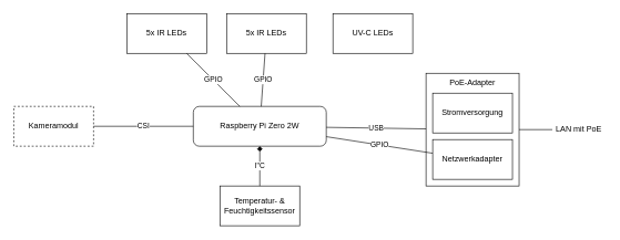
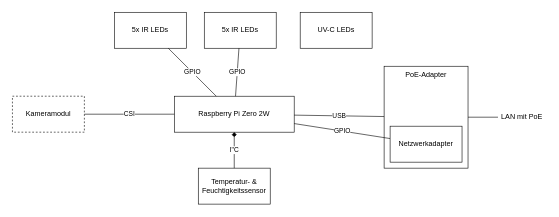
  <mxCell id="0" />
  <mxCell id="1" parent="0" />
- <mxCell id="2" value="Raspberry Pi Zero 2W" style="whiteSpace=wrap;html=1;rounded=1;" vertex="1" parent="1"><mxGeometry x="290" y="160" width="200" height="60" as="geometry" /></mxCell>
+ <mxCell id="2" value="Raspberry Pi Zero 2W" style="rounded=0;whiteSpace=wrap;html=1;" vertex="1" parent="1"><mxGeometry x="290" y="160" width="200" height="60" as="geometry" /></mxCell>
  <mxCell id="3" value="Kameramodul" style="rounded=0;whiteSpace=wrap;html=1;dashed=1;" vertex="1" parent="1"><mxGeometry x="20" y="160" width="120" height="60" as="geometry" /></mxCell>
  <mxCell id="4" value="" style="rounded=0;whiteSpace=wrap;html=1;" vertex="1" parent="1"><mxGeometry x="640" y="110" width="140" height="170" as="geometry" /></mxCell>
  <mxCell id="5" value="5x IR LEDs" style="rounded=0;whiteSpace=wrap;html=1;" vertex="1" parent="1"><mxGeometry x="190" y="20" width="120" height="60" as="geometry" /></mxCell>
  <mxCell id="6" value="5x IR LEDs" style="rounded=0;whiteSpace=wrap;html=1;" vertex="1" parent="1"><mxGeometry x="340" y="20" width="120" height="60" as="geometry" /></mxCell>
  <mxCell id="7" value="UV-C LEDs" style="rounded=0;whiteSpace=wrap;html=1;" vertex="1" parent="1"><mxGeometry x="500" y="20" width="120" height="60" as="geometry" /></mxCell>
  <mxCell id="8" value="CSI" style="endArrow=none;html=1;rounded=0;" edge="1" parent="1" source="3" target="2"><mxGeometry width="50" height="50" relative="1" as="geometry"><mxPoint x="450" y="210" as="sourcePoint" /><mxPoint x="500" y="160" as="targetPoint" /></mxGeometry></mxCell>
  <mxCell id="9" value="USB" style="endArrow=none;html=1;rounded=0;" edge="1" parent="1" source="2" target="4"><mxGeometry width="50" height="50" relative="1" as="geometry"><mxPoint x="450" y="210" as="sourcePoint" /><mxPoint x="500" y="160" as="targetPoint" /></mxGeometry></mxCell>
  <mxCell id="10" value="GPIO" style="endArrow=none;html=1;rounded=0;" edge="1" parent="1" source="2" target="5"><mxGeometry width="50" height="50" relative="1" as="geometry"><mxPoint x="450" y="210" as="sourcePoint" /><mxPoint x="500" y="160" as="targetPoint" /></mxGeometry></mxCell>
  <mxCell id="11" value="GPIO" style="endArrow=none;html=1;rounded=0;" edge="1" parent="1" source="2" target="6"><mxGeometry width="50" height="50" relative="1" as="geometry"><mxPoint x="450" y="210" as="sourcePoint" /><mxPoint x="500" y="160" as="targetPoint" /></mxGeometry></mxCell>
  <mxCell id="12" value="GPIO" style="endArrow=none;html=1;rounded=0;" edge="1" parent="1" source="2" target="16"><mxGeometry width="50" height="50" relative="1" as="geometry"><mxPoint x="450" y="210" as="sourcePoint" /><mxPoint x="500" y="160" as="targetPoint" /></mxGeometry></mxCell>
  <mxCell id="13" value="Temperatur- &amp;amp; Feuchtigkeitssensor" style="rounded=0;whiteSpace=wrap;html=1;" vertex="1" parent="1"><mxGeometry x="330" y="280" width="120" height="60" as="geometry" /></mxCell>
  <mxCell id="14" value="I&quot;C" style="endArrow=diamond;html=1;rounded=0;" edge="1" parent="1" source="13" target="2"><mxGeometry width="50" height="50" relative="1" as="geometry"><mxPoint x="450" y="210" as="sourcePoint" /><mxPoint x="500" y="160" as="targetPoint" /></mxGeometry></mxCell>
- <mxCell id="15" value="Stromversorgung" style="rounded=0;whiteSpace=wrap;html=1;" vertex="1" parent="1"><mxGeometry x="650" y="140" width="120" height="60" as="geometry" /></mxCell>
  <mxCell id="16" value="Netzwerkadapter" style="rounded=0;whiteSpace=wrap;html=1;" vertex="1" parent="1"><mxGeometry x="650" y="210" width="120" height="60" as="geometry" /></mxCell>
  <mxCell id="17" value="" style="endArrow=none;html=1;rounded=0;exitX=1;exitY=0.5;exitDx=0;exitDy=0;" edge="1" parent="1" source="4" target="19"><mxGeometry width="50" height="50" relative="1" as="geometry"><mxPoint x="450" y="210" as="sourcePoint" /><mxPoint x="830" y="195" as="targetPoint" /></mxGeometry></mxCell>
  <mxCell id="18" value="PoE-Adapter" style="text;html=1;strokeColor=none;fillColor=none;align=center;verticalAlign=middle;whiteSpace=wrap;rounded=0;" vertex="1" parent="1"><mxGeometry x="660" y="110" width="100" height="30" as="geometry" /></mxCell>
  <mxCell id="19" value="LAN mit PoE" style="text;html=1;strokeColor=none;fillColor=none;align=center;verticalAlign=middle;whiteSpace=wrap;rounded=0;" vertex="1" parent="1"><mxGeometry x="830" y="180" width="80" height="30" as="geometry" /></mxCell>
